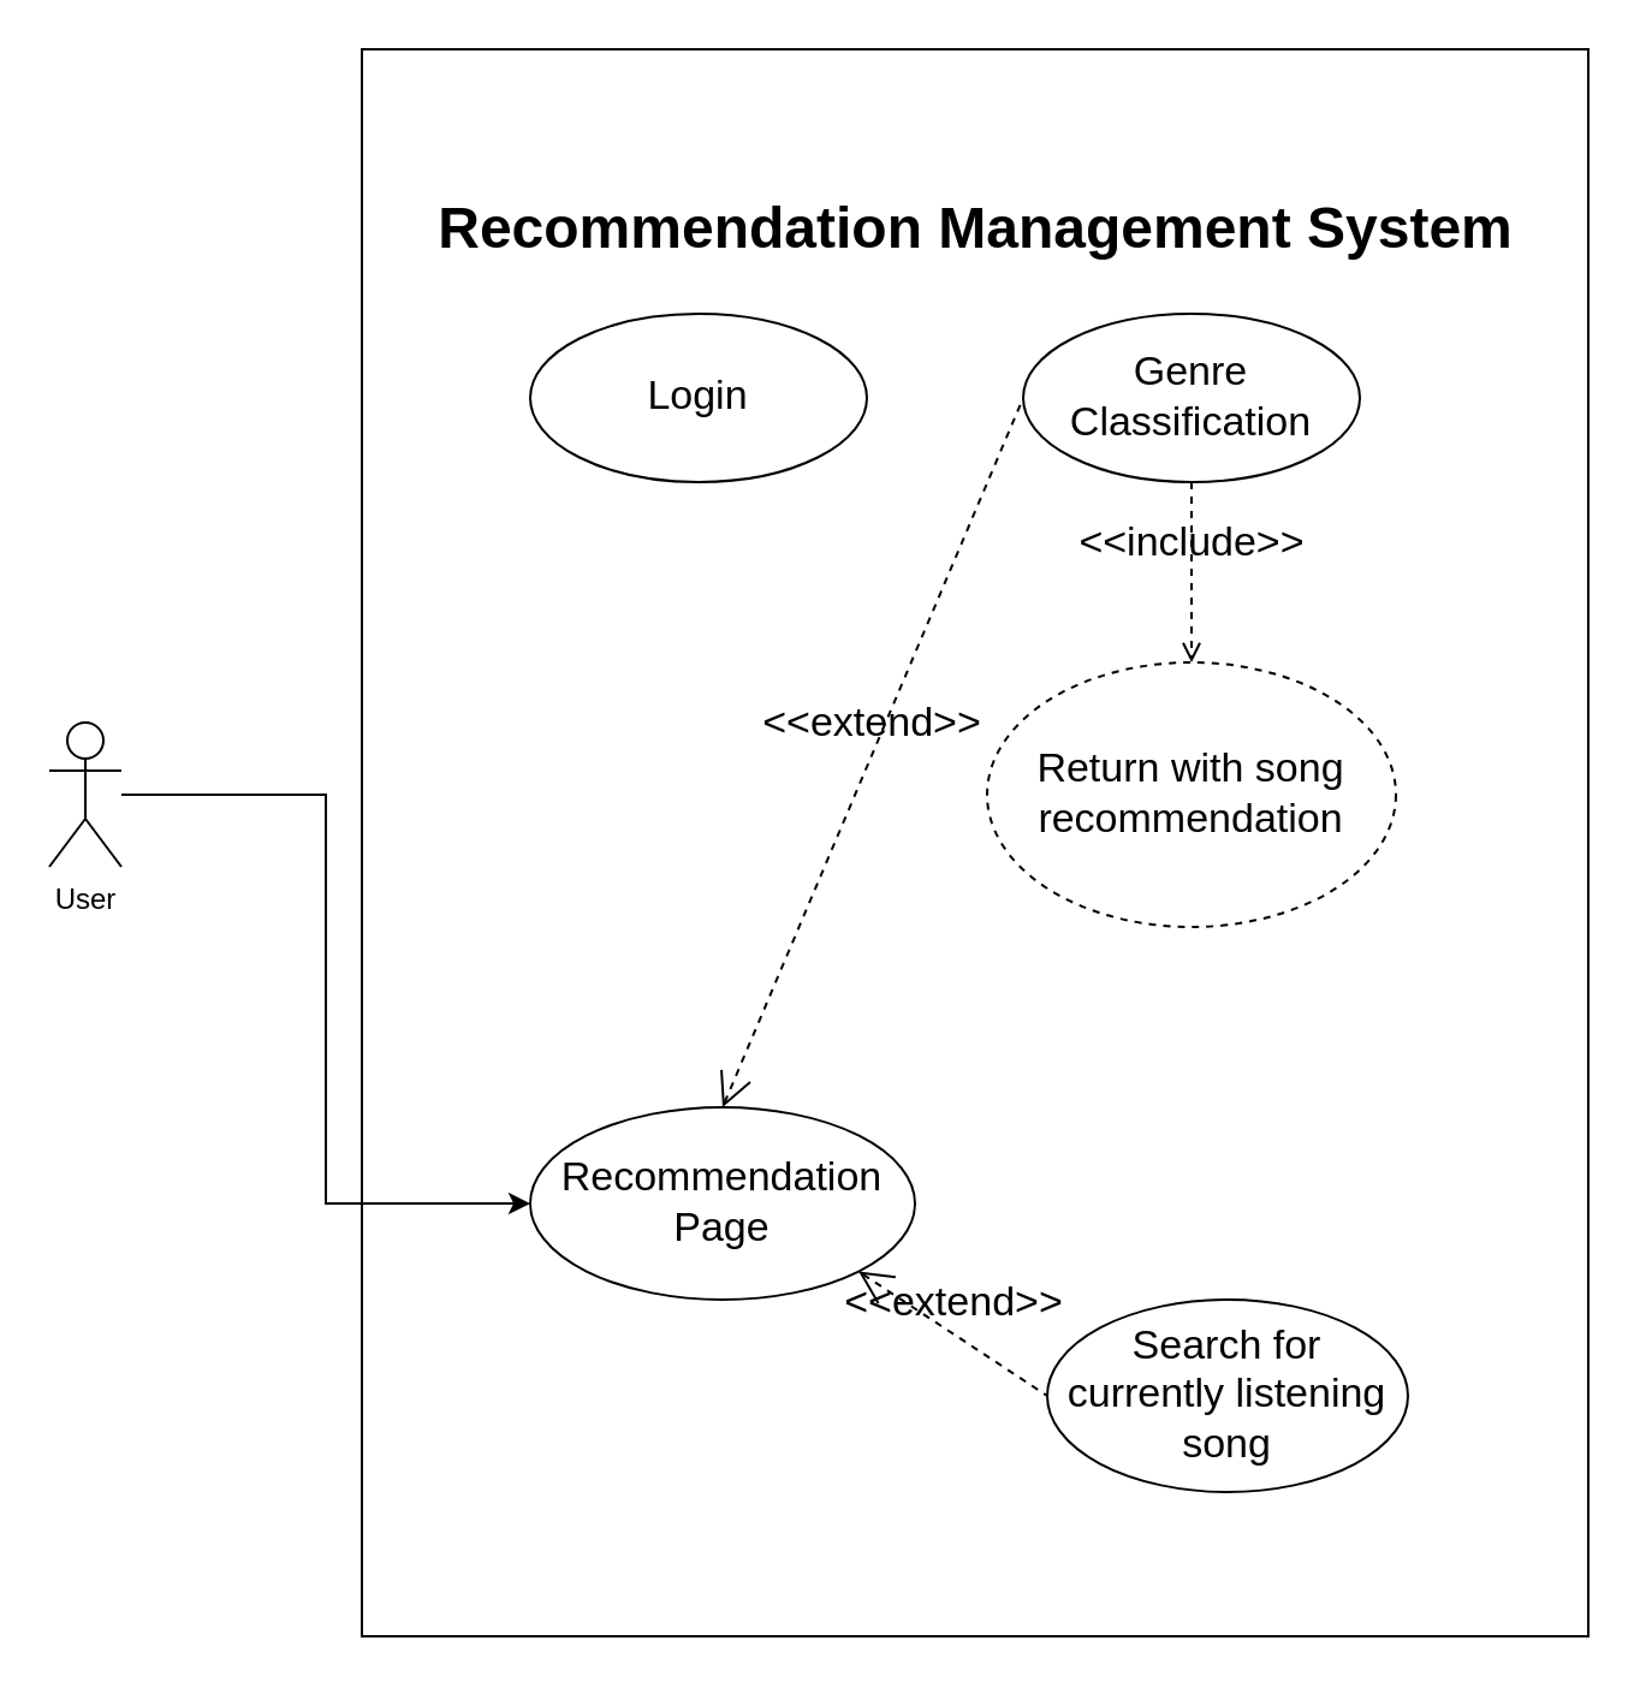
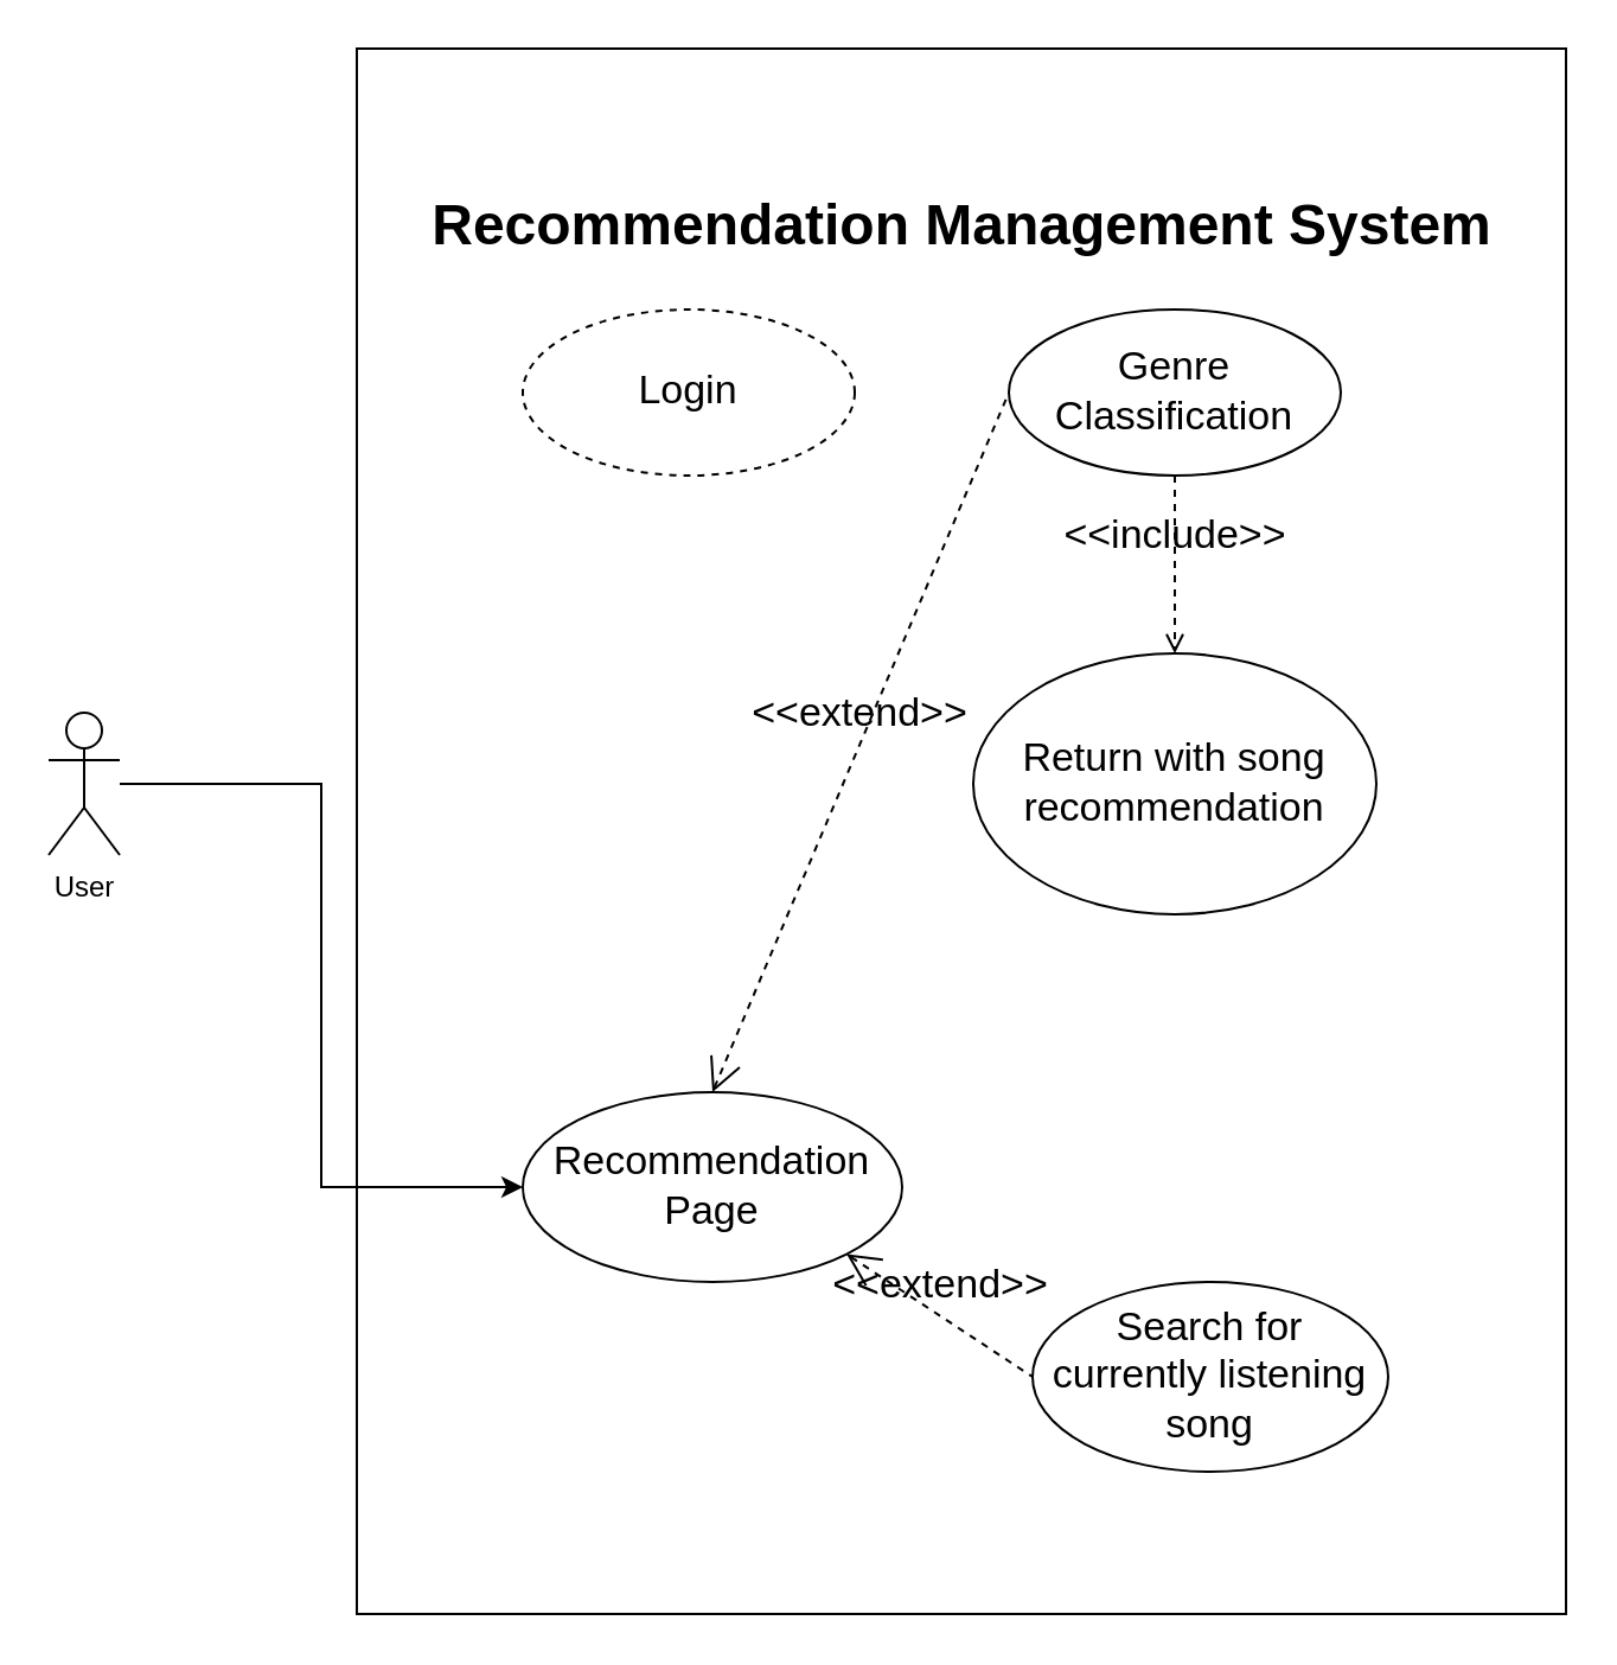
  <mxCell id="0" />
  <mxCell id="1" parent="0" />
  <mxCell id="2" value="" style="rounded=0;whiteSpace=wrap;html=1;" parent="1" vertex="1"><mxGeometry x="150" y="20" width="510" height="660" as="geometry" /></mxCell>
  <mxCell id="3" value="Recommendation Management System" style="text;strokeColor=none;fillColor=none;html=1;fontSize=24;fontStyle=1;verticalAlign=middle;align=center;" parent="1" vertex="1"><mxGeometry x="156.25" y="70" width="497.5" height="50" as="geometry" /></mxCell>
- <mxCell id="4" value="&lt;font style=&quot;font-size: 17px&quot;&gt;Login&lt;/font&gt;" style="ellipse;whiteSpace=wrap;html=1;" parent="1" vertex="1"><mxGeometry x="220" y="130" width="140" height="70" as="geometry" /></mxCell>
+ <mxCell id="4" value="&lt;font style=&quot;font-size: 17px&quot;&gt;Login&lt;/font&gt;" style="ellipse;whiteSpace=wrap;html=1;dashed=1;" parent="1" vertex="1"><mxGeometry x="220" y="130" width="140" height="70" as="geometry" /></mxCell>
  <mxCell id="5" style="edgeStyle=orthogonalEdgeStyle;rounded=0;orthogonalLoop=1;jettySize=auto;html=1;entryX=0;entryY=0.5;entryDx=0;entryDy=0;fontSize=14;" parent="1" source="6" target="7" edge="1"><mxGeometry relative="1" as="geometry" /></mxCell>
  <mxCell id="6" value="User" style="shape=umlActor;html=1;verticalLabelPosition=bottom;verticalAlign=top;align=center;" parent="1" vertex="1"><mxGeometry x="20" y="300" width="30" height="60" as="geometry" /></mxCell>
  <mxCell id="7" value="&lt;font style=&quot;font-size: 17px&quot;&gt;Recommendation Page&lt;/font&gt;" style="ellipse;whiteSpace=wrap;html=1;" parent="1" vertex="1"><mxGeometry x="220" y="460" width="160" height="80" as="geometry" /></mxCell>
  <mxCell id="8" value="Genre Classification" style="ellipse;whiteSpace=wrap;html=1;fontSize=17;" parent="1" vertex="1"><mxGeometry x="425" y="130" width="140" height="70" as="geometry" /></mxCell>
  <mxCell id="9" value="&amp;lt;&amp;lt;extend&amp;gt;&amp;gt;" style="edgeStyle=none;html=1;startArrow=open;endArrow=none;startSize=12;verticalAlign=bottom;dashed=1;labelBackgroundColor=none;rounded=0;fontSize=17;exitX=0.5;exitY=0;exitDx=0;exitDy=0;entryX=0;entryY=0.5;entryDx=0;entryDy=0;" parent="1" source="7" target="8" edge="1"><mxGeometry width="160" relative="1" as="geometry"><mxPoint x="370" y="120" as="sourcePoint" /><mxPoint x="530" y="120" as="targetPoint" /></mxGeometry></mxCell>
  <mxCell id="10" value="Search for currently listening song" style="ellipse;whiteSpace=wrap;html=1;fontSize=17;" parent="1" vertex="1"><mxGeometry x="435" y="540" width="150" height="80" as="geometry" /></mxCell>
  <mxCell id="11" value="&amp;lt;&amp;lt;extend&amp;gt;&amp;gt;" style="edgeStyle=none;html=1;startArrow=open;endArrow=none;startSize=12;verticalAlign=bottom;dashed=1;labelBackgroundColor=none;rounded=0;fontSize=17;entryX=0;entryY=0.5;entryDx=0;entryDy=0;exitX=1;exitY=1;exitDx=0;exitDy=0;" parent="1" source="7" target="10" edge="1"><mxGeometry width="160" relative="1" as="geometry"><mxPoint x="350" y="300" as="sourcePoint" /><mxPoint x="510" y="300" as="targetPoint" /></mxGeometry></mxCell>
- <mxCell id="12" value="&lt;font style=&quot;font-size: 17px&quot;&gt;Return with song recommendation&lt;/font&gt;" style="ellipse;whiteSpace=wrap;html=1;dashed=1;" parent="1" vertex="1"><mxGeometry x="410" y="275" width="170" height="110" as="geometry" /></mxCell>
+ <mxCell id="12" value="&lt;font style=&quot;font-size: 17px&quot;&gt;Return with song recommendation&lt;/font&gt;" style="ellipse;whiteSpace=wrap;html=1;" parent="1" vertex="1"><mxGeometry x="410" y="275" width="170" height="110" as="geometry" /></mxCell>
  <mxCell id="13" value="&amp;lt;&amp;lt;include&amp;gt;&amp;gt;" style="edgeStyle=none;html=1;endArrow=open;verticalAlign=bottom;dashed=1;labelBackgroundColor=none;rounded=0;fontSize=17;exitX=0.5;exitY=1;exitDx=0;exitDy=0;" parent="1" source="8" target="12" edge="1"><mxGeometry width="160" relative="1" as="geometry"><mxPoint x="530" y="200" as="sourcePoint" /><mxPoint x="690" y="200" as="targetPoint" /></mxGeometry></mxCell>
